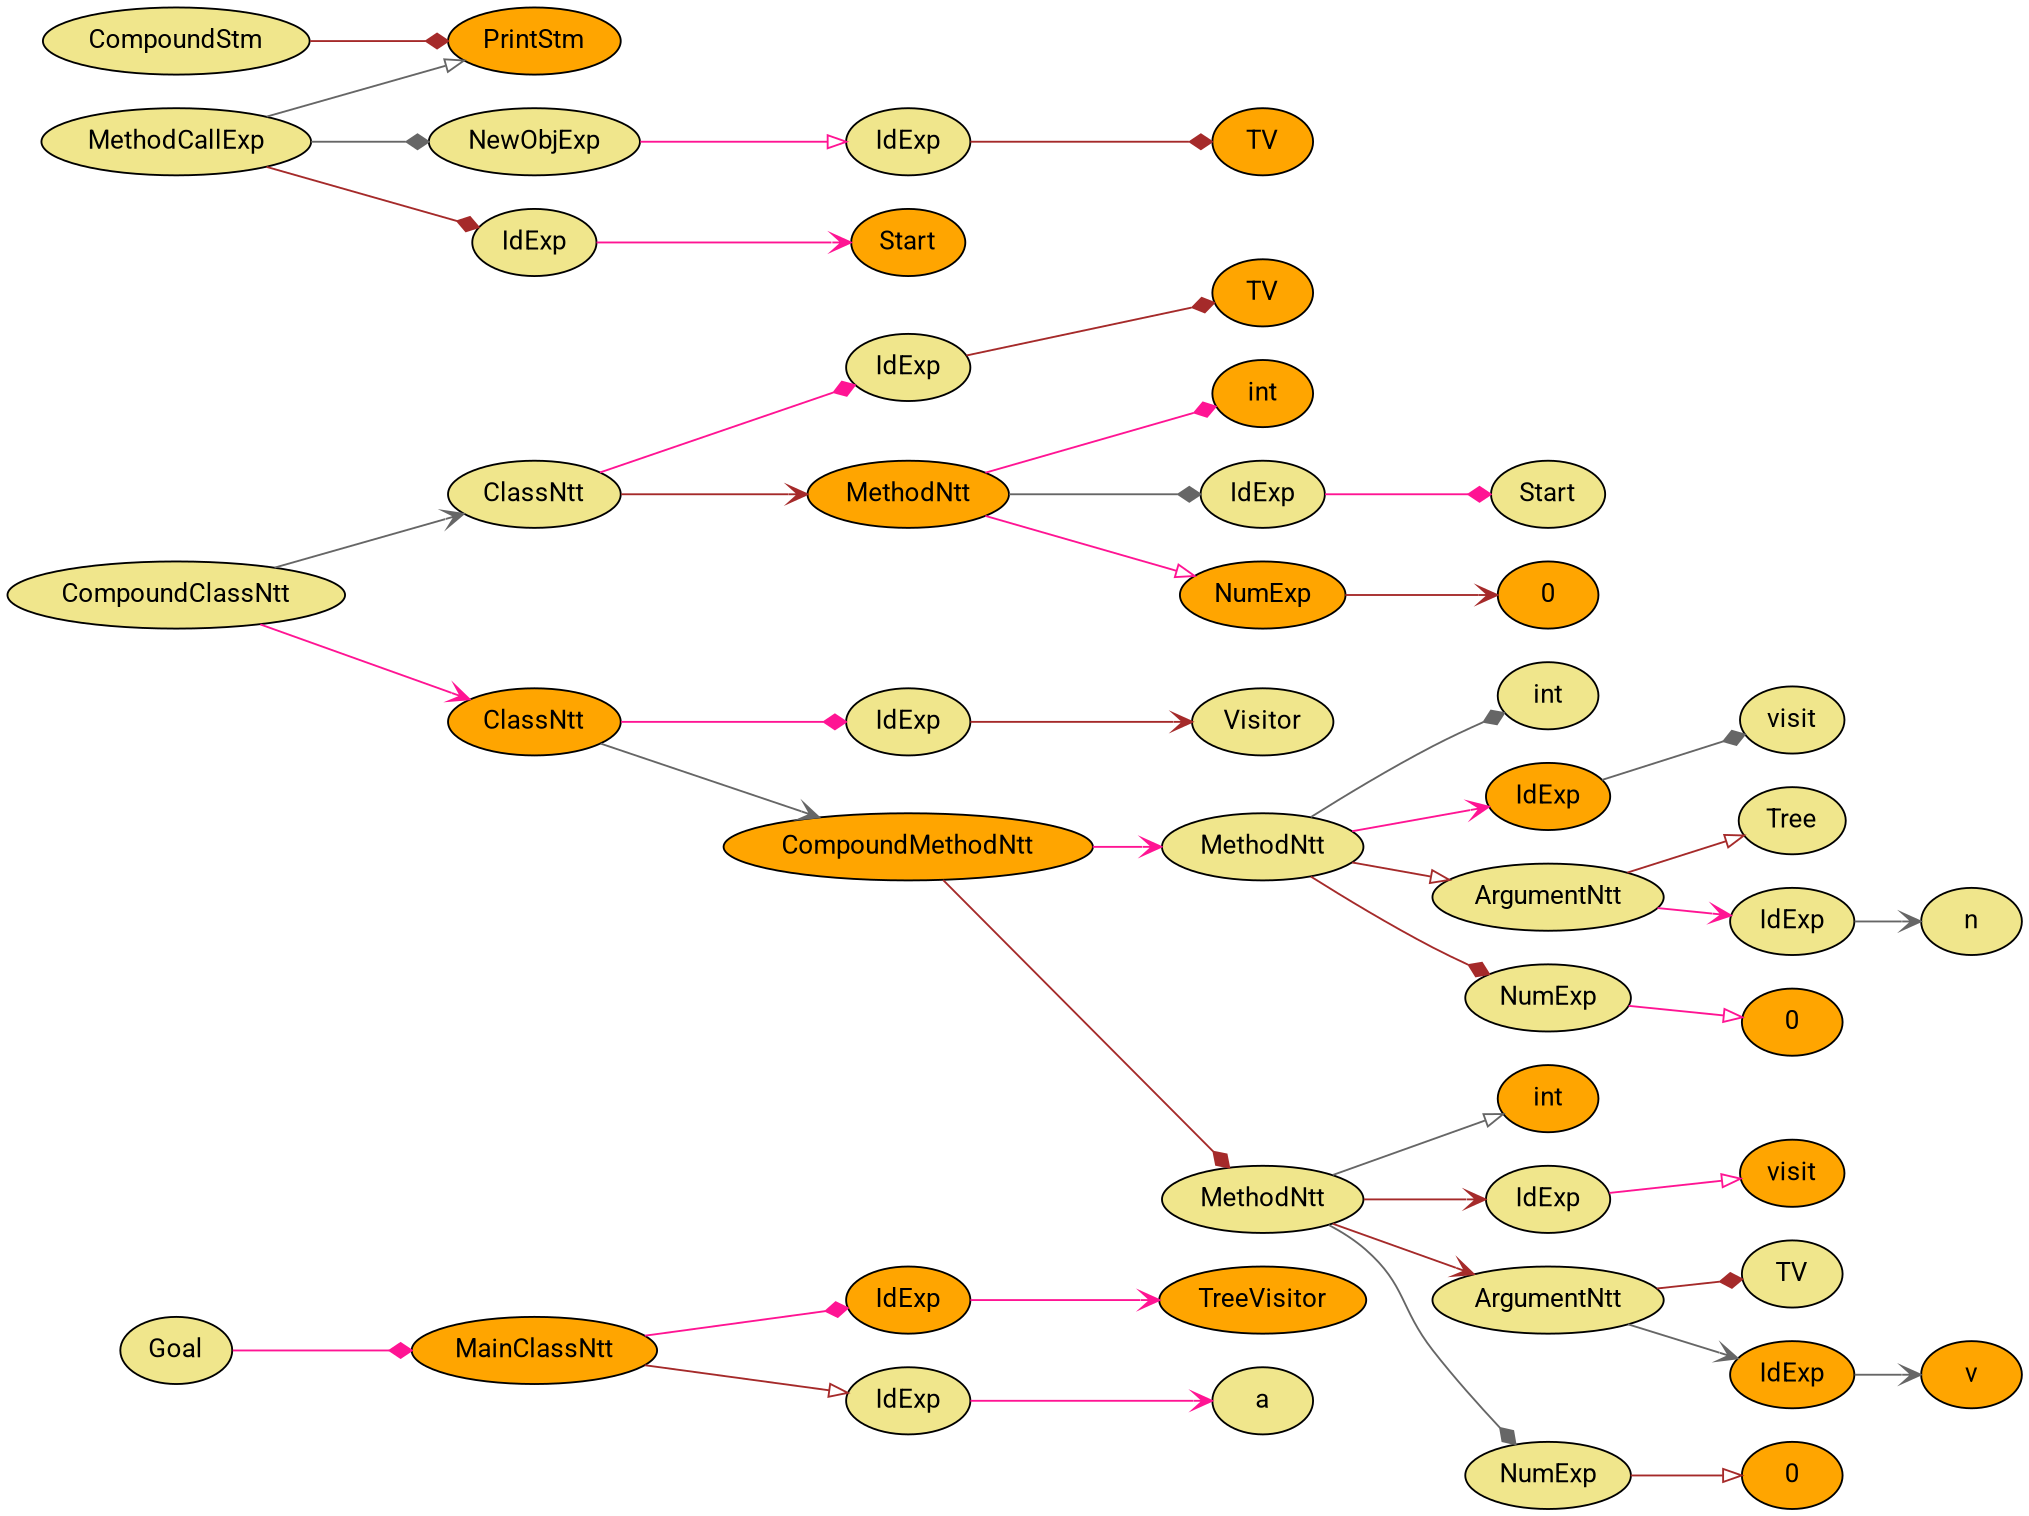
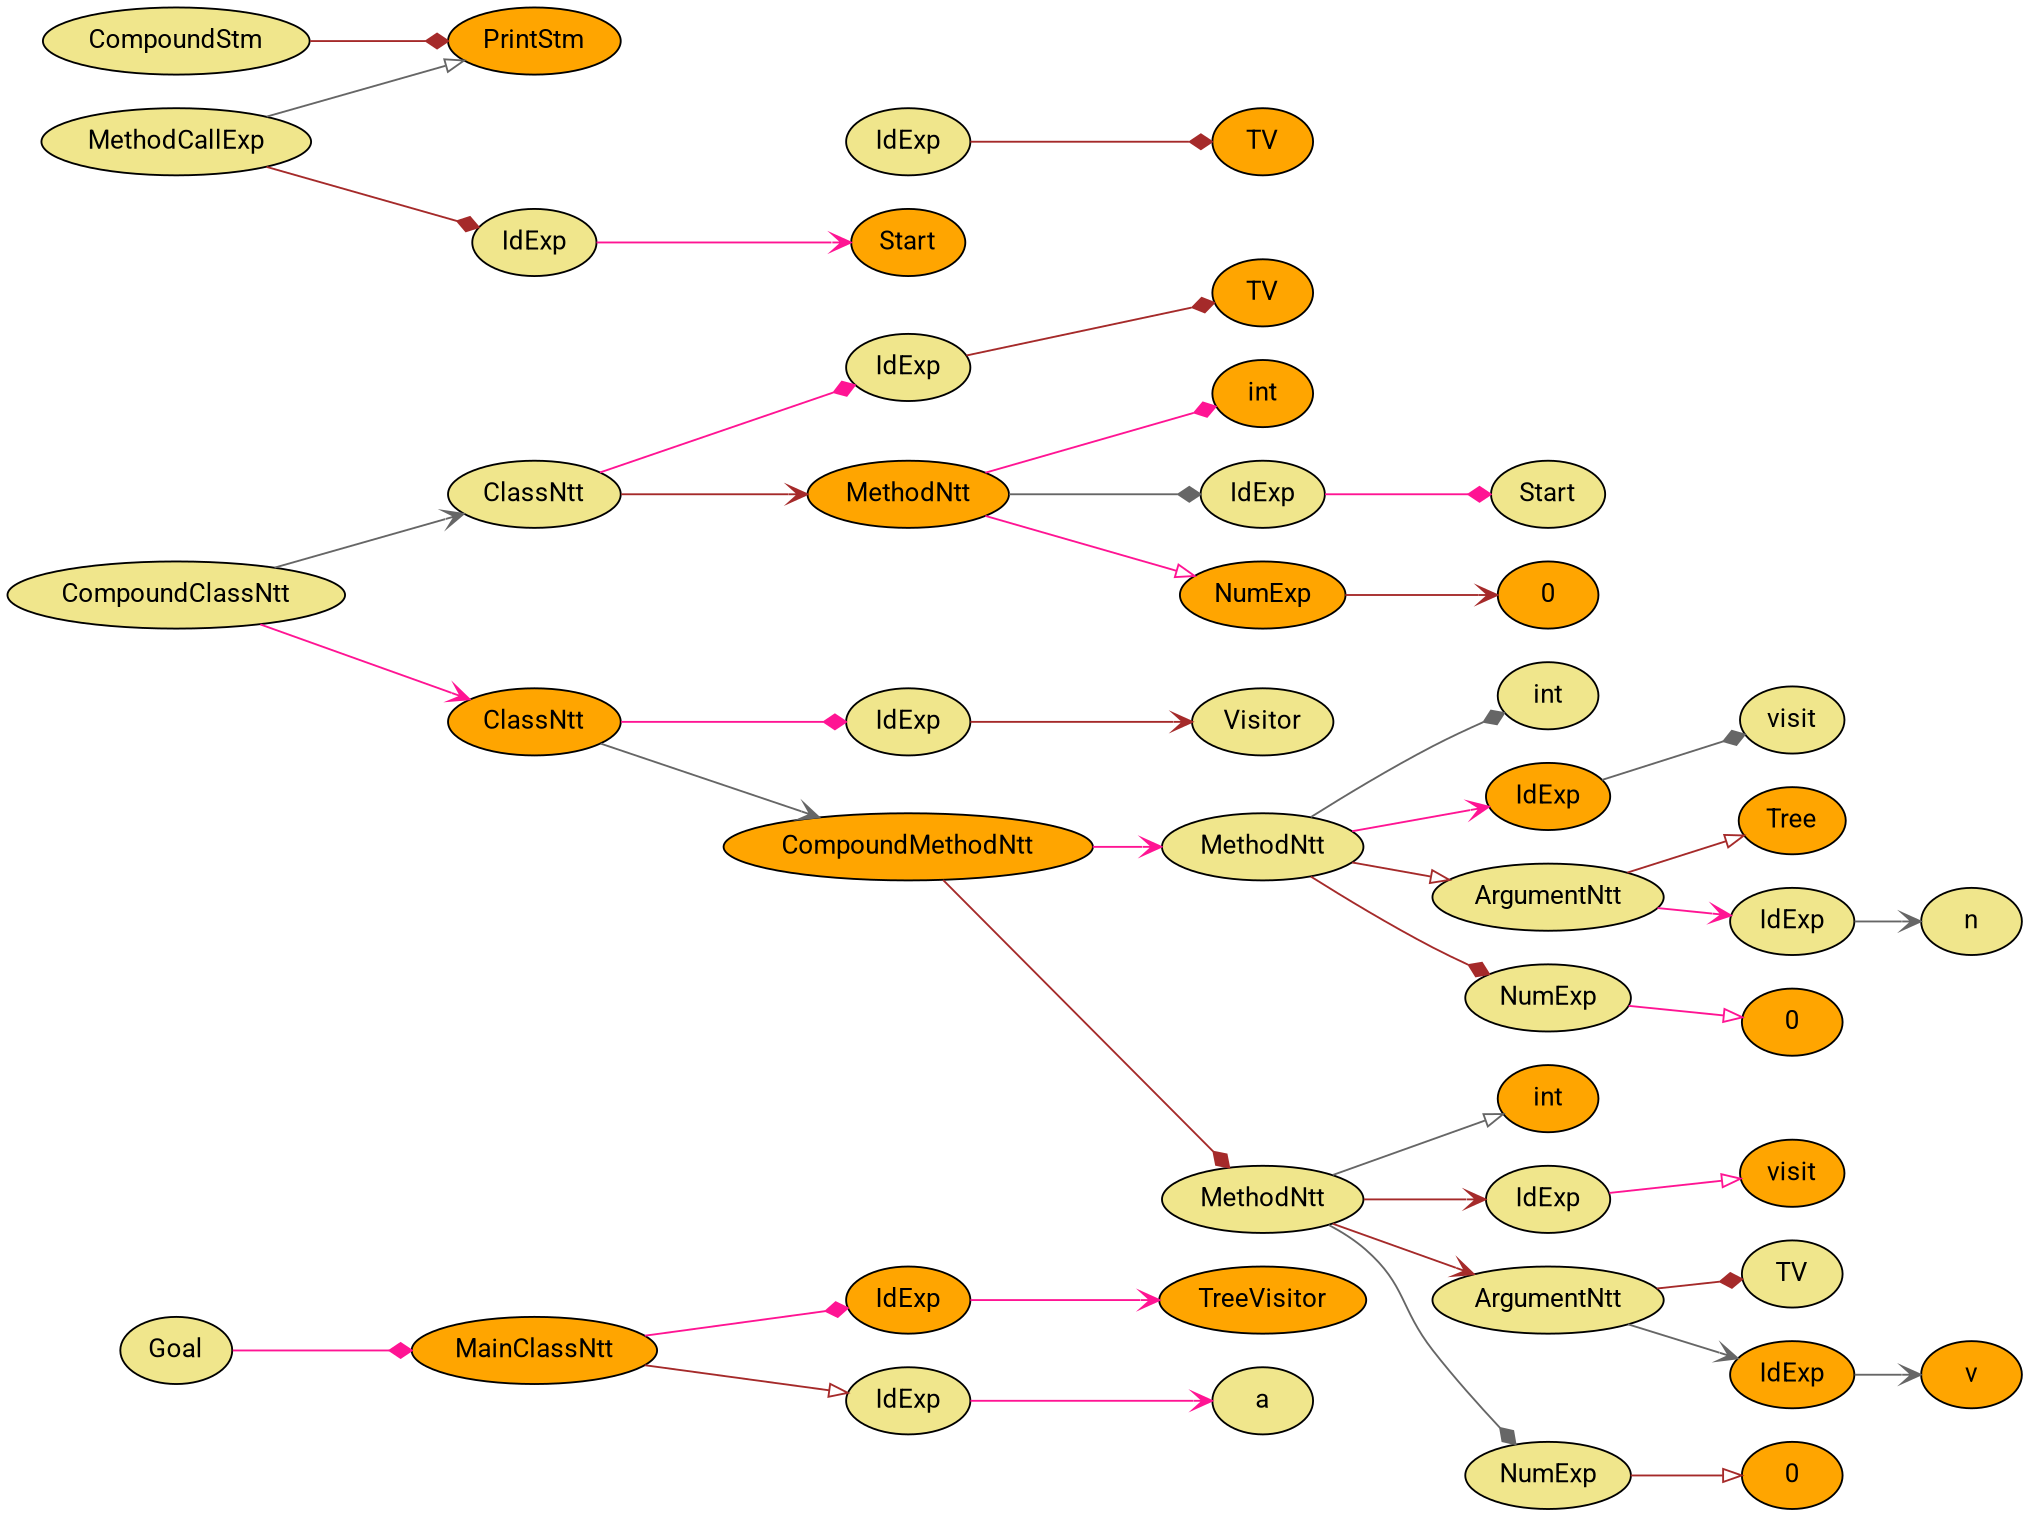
  digraph {
    fontname=Roboto
    rankdir=LR
    node [fillcolor=khaki fontname=Roboto style=filled]
    edge [arrowhead=diamond color=deeppink fontname=Roboto]
    n1 [label=Goal]
    n2 [fillcolor=orange label=MainClassNtt]
    n3 [fillcolor=orange label=IdExp]
    n4 [label=IdExp]
    n5 [label=CompoundClassNtt]
    n6 [label=ClassNtt]
    n7 [fillcolor=orange label=ClassNtt]
    n8 [fillcolor=orange label=TreeVisitor]
    n9 [label=a]
    n10 [label=CompoundStm]
    n11 [fillcolor=orange label=PrintStm]
    n12 [label=MethodCallExp]
-   n13 [label=NewObjExp]
    n14 [label=IdExp]
    n15 [label=IdExp]
    n16 [fillcolor=orange label=Start]
    n17 [fillcolor=orange label=TV]
    n18 [label=IdExp]
    n19 [fillcolor=orange label=MethodNtt]
    n20 [label=IdExp]
    n21 [fillcolor=orange label=CompoundMethodNtt]
    n22 [fillcolor=orange label=TV]
    n23 [fillcolor=orange label=int]
    n24 [label=IdExp]
    n25 [fillcolor=orange label=NumExp]
    n26 [label=Start]
    n27 [fillcolor=orange label=0]
    n28 [label=Visitor]
    n29 [label=MethodNtt]
    n30 [label=MethodNtt]
    n31 [label=int]
    n32 [fillcolor=orange label=IdExp]
    n33 [label=ArgumentNtt]
    n34 [label=NumExp]
    n35 [fillcolor=orange label=int]
    n36 [label=IdExp]
    n37 [label=ArgumentNtt]
    n38 [label=NumExp]
    n39 [label=visit]
-   n40 [label=Tree]
+   n40 [fillcolor=orange label=Tree]
    n41 [label=IdExp]
    n42 [fillcolor=orange label=0]
    n43 [label=n]
    n44 [fillcolor=orange label=visit]
    n45 [label=TV]
    n46 [fillcolor=orange label=IdExp]
    n47 [fillcolor=orange label=0]
    n48 [fillcolor=orange label=v]
    n1 -> n2
    n2 -> n3
    n2 -> n4 [arrowhead=onormal color=brown]
    n3 -> n8 [arrowhead=vee]
    n4 -> n9 [arrowhead=vee]
    n5 -> n6 [arrowhead=vee color=gray40]
    n5 -> n7 [arrowhead=vee]
    n6 -> n18
    n6 -> n19 [arrowhead=vee color=brown]
    n7 -> n20
    n7 -> n21 [arrowhead=vee color=gray40]
    n10 -> n11 [color=brown]
    n12 -> n11 [arrowhead=onormal color=gray40]
-   n12 -> n13 [color=gray40]
    n12 -> n14 [color=brown]
-   n13 -> n15 [arrowhead=onormal]
    n14 -> n16 [arrowhead=vee]
    n15 -> n17 [color=brown]
    n18 -> n22 [color=brown]
    n19 -> n23
    n19 -> n24 [color=gray40]
    n19 -> n25 [arrowhead=onormal]
    n20 -> n28 [arrowhead=vee color=brown]
    n21 -> n29 [arrowhead=vee]
    n21 -> n30 [color=brown]
    n24 -> n26
    n25 -> n27 [arrowhead=vee color=brown]
    n29 -> n31 [color=gray40]
    n29 -> n32 [arrowhead=vee]
    n29 -> n33 [arrowhead=onormal color=brown]
    n29 -> n34 [color=brown]
    n30 -> n35 [arrowhead=onormal color=gray40]
    n30 -> n36 [arrowhead=vee color=brown]
    n30 -> n37 [arrowhead=vee color=brown]
    n30 -> n38 [color=gray40]
    n32 -> n39 [color=gray40]
    n33 -> n40 [arrowhead=onormal color=brown]
    n33 -> n41 [arrowhead=vee]
    n34 -> n42 [arrowhead=onormal]
    n36 -> n44 [arrowhead=onormal]
    n37 -> n45 [color=brown]
    n37 -> n46 [arrowhead=vee color=gray40]
    n38 -> n47 [arrowhead=onormal color=brown]
    n41 -> n43 [arrowhead=vee color=gray40]
    n46 -> n48 [arrowhead=vee color=gray40]
  }
